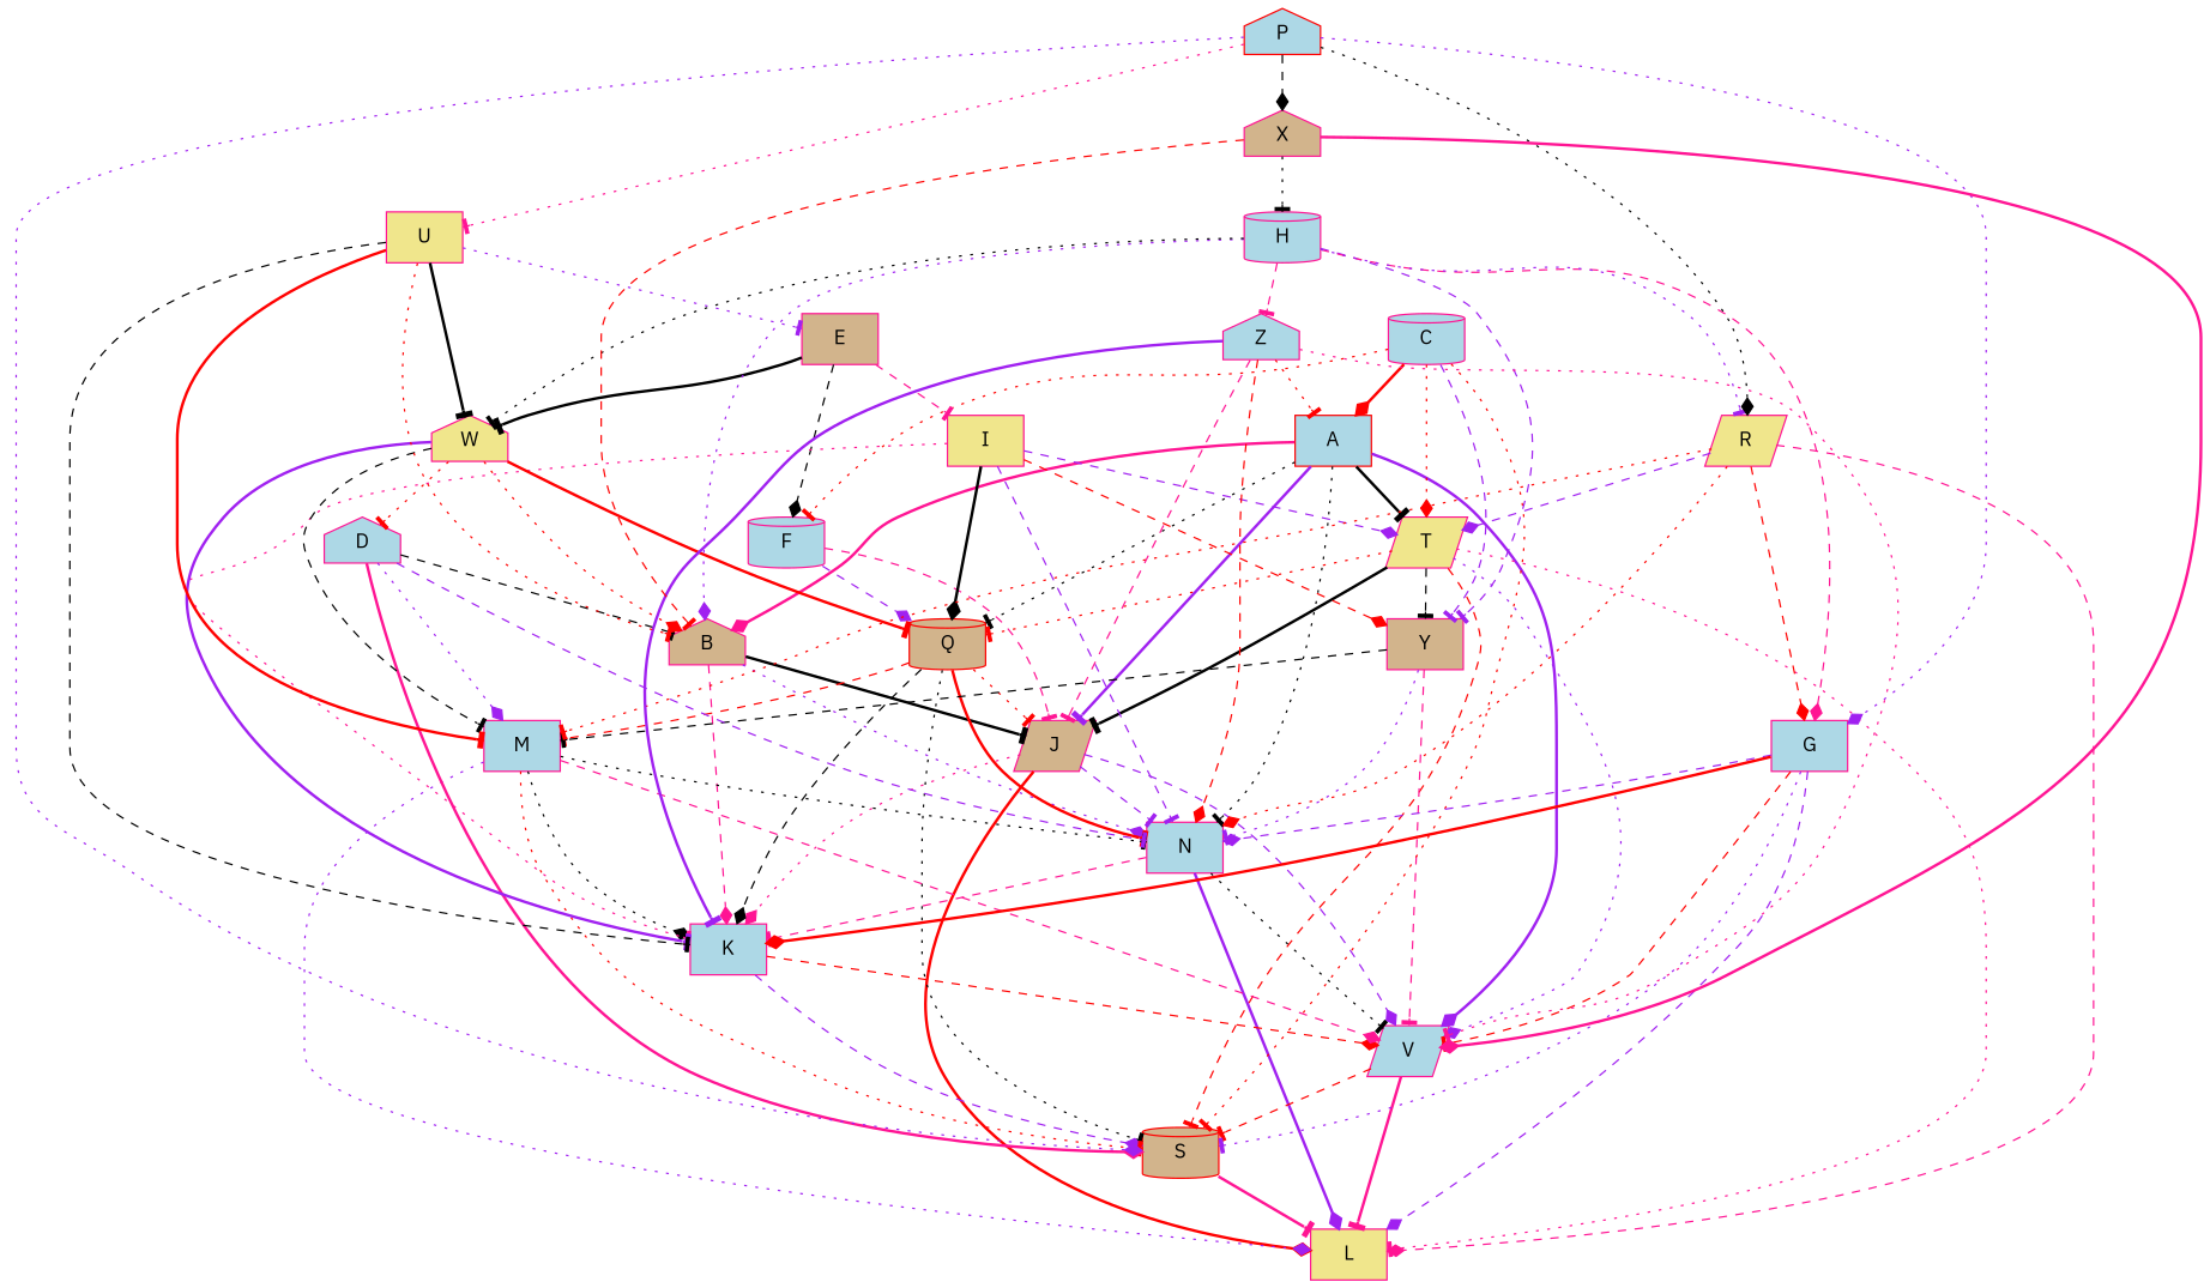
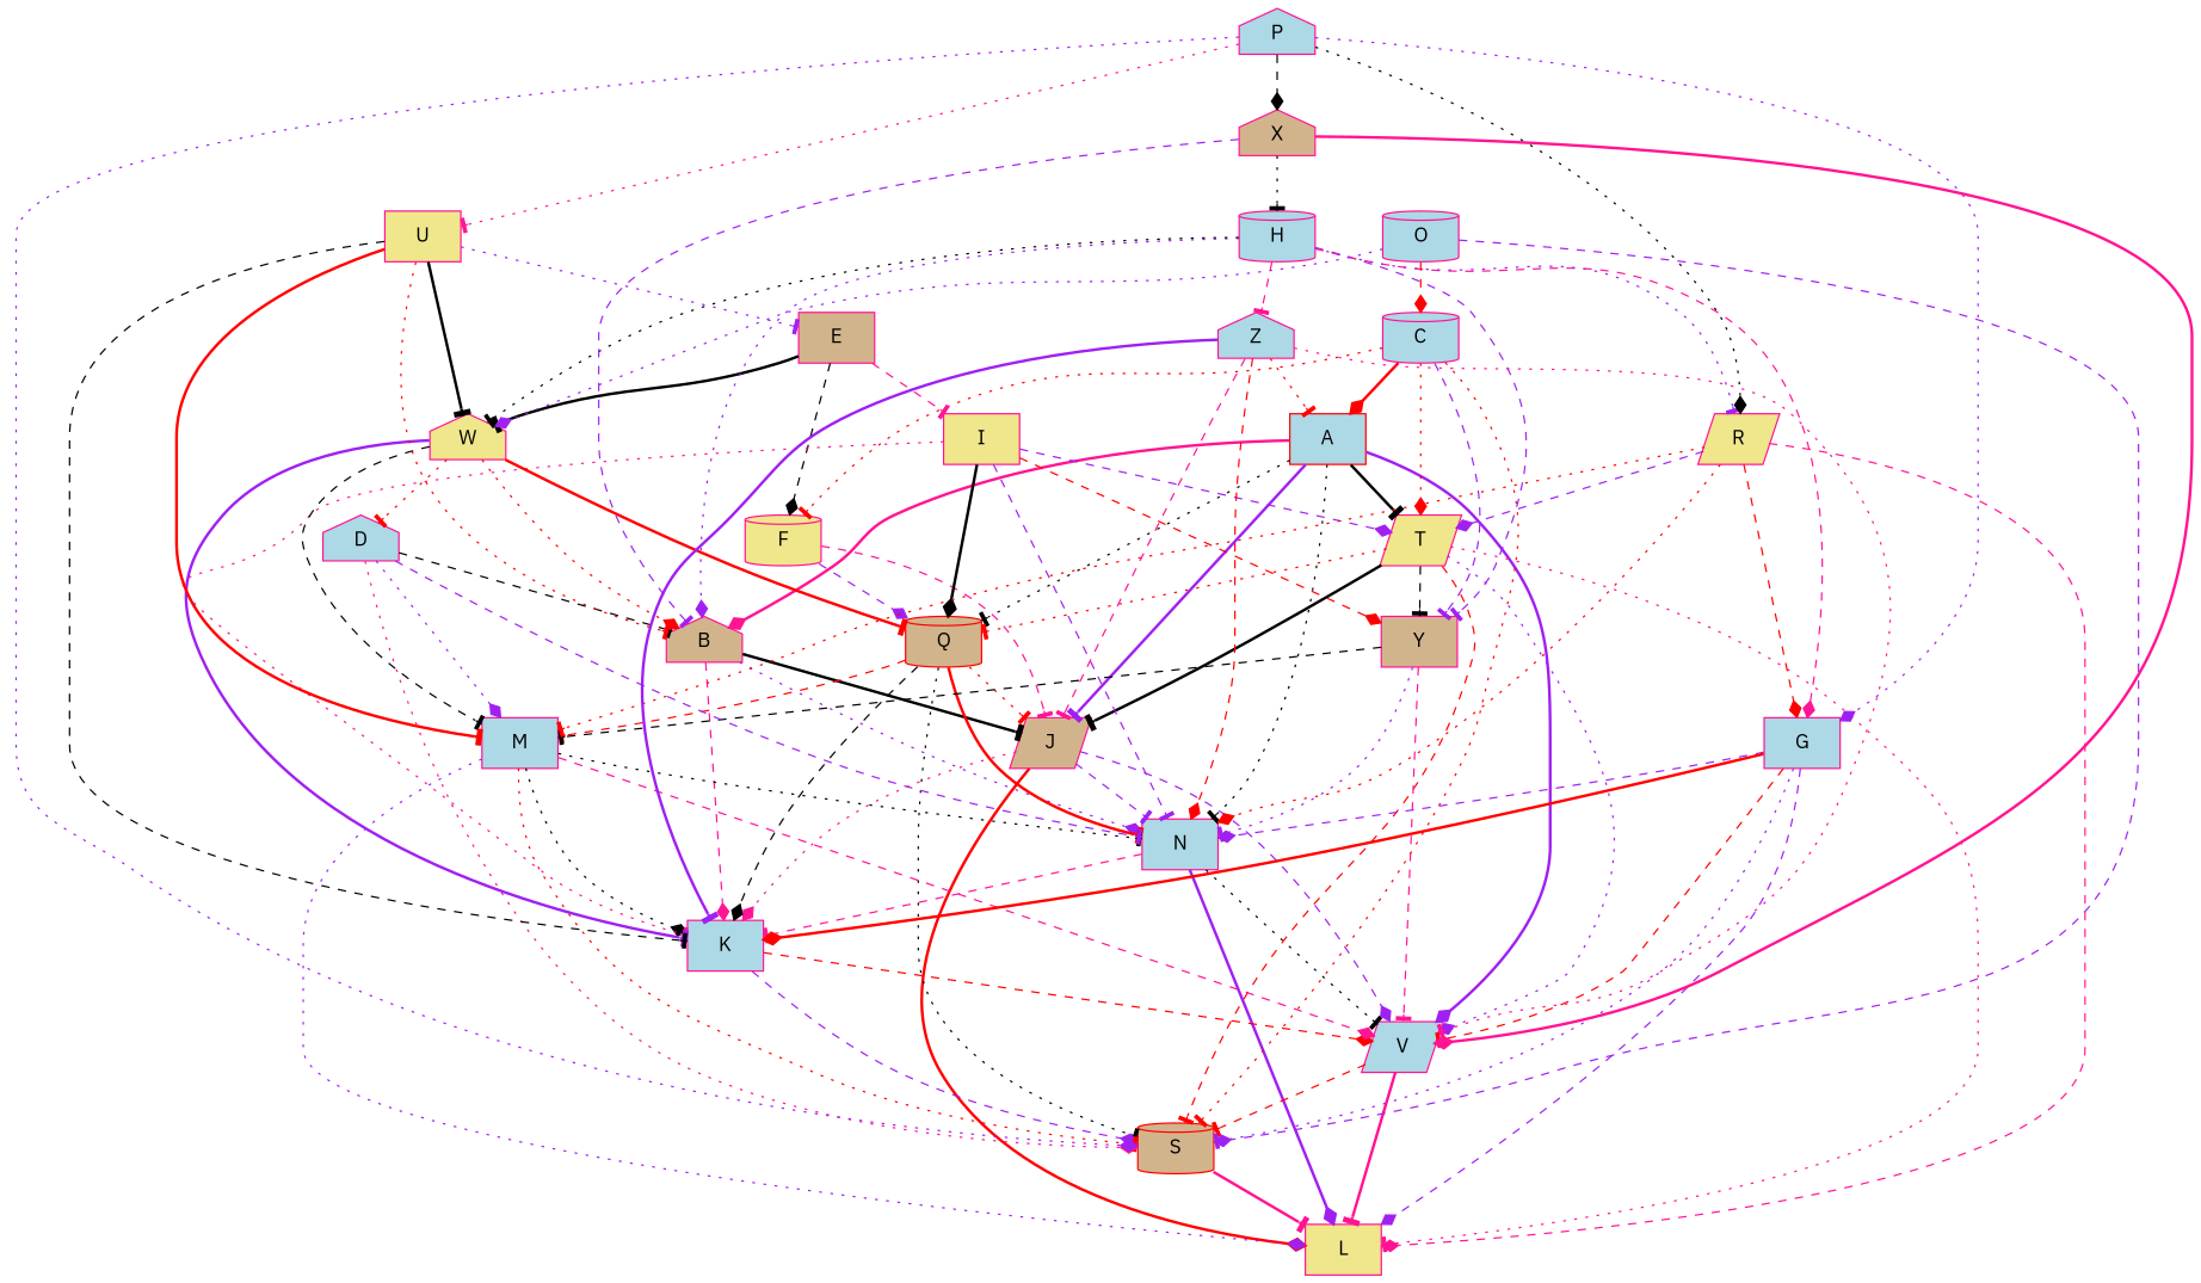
  strict digraph {
    fontname="IBM Plex Sans"
    node [color=deeppink fillcolor=lightblue fontname="IBM Plex Sans" shape=box style=filled]
    edge [arrowhead=tee color=purple fontname="IBM Plex Sans" style=dashed]
    A [color=red]
    B [fillcolor=tan shape=house]
    J [fillcolor=tan shape=parallelogram]
    N
    Q [color=red fillcolor=tan shape=cylinder]
    T [fillcolor=khaki shape=parallelogram]
    V [shape=parallelogram]
    K
    L [fillcolor=khaki]
    S [color=red fillcolor=tan shape=cylinder]
    M
    Y [fillcolor=tan]
    C [shape=cylinder]
-   F [shape=cylinder]
+   F [fillcolor=khaki shape=cylinder]
    D [shape=house]
    E [fillcolor=tan]
    I [fillcolor=khaki]
    W [fillcolor=khaki shape=house]
    G
    H [shape=cylinder]
    R [fillcolor=khaki shape=parallelogram]
    Z [shape=house]
-   P [color=red shape=house]
+   O [shape=cylinder]
+   P [shape=house]
    U [fillcolor=khaki]
    X [fillcolor=tan shape=house]
    A -> B [arrowhead=diamond color=deeppink style=bold]
    A -> J [style=bold]
    A -> N [color=black style=dotted]
    A -> Q [color=black style=dotted]
    A -> T [color=black style=bold]
    A -> V [arrowhead=diamond style=bold]
    B -> J [color=black style=bold]
    B -> N [arrowhead=diamond style=dotted]
    B -> K [arrowhead=diamond color=deeppink]
    J -> N
    J -> V [arrowhead=diamond]
    J -> K [arrowhead=diamond color=deeppink style=dotted]
    J -> L [arrowhead=diamond color=red style=bold]
    N -> V [color=black style=dotted]
    N -> K [color=deeppink]
    N -> L [arrowhead=diamond style=bold]
    Q -> J [color=red style=dotted]
    Q -> N [color=red style=bold]
    Q -> K [arrowhead=diamond color=black]
    Q -> S [color=black style=dotted]
    Q -> M [color=red]
    T -> J [color=black style=bold]
    T -> Q [color=red style=dotted]
    T -> V [arrowhead=diamond style=dotted]
    T -> L [color=deeppink style=dotted]
    T -> S [color=red]
    T -> Y [color=black]
    V -> L [color=deeppink style=bold]
    V -> S [color=red]
    K -> V [arrowhead=diamond color=red]
    K -> S [arrowhead=diamond]
    S -> L [color=deeppink style=bold]
    M -> N [color=black style=dotted]
    M -> V [arrowhead=diamond color=deeppink]
    M -> K [arrowhead=diamond color=black style=dotted]
    M -> L [arrowhead=diamond style=dotted]
    M -> S [color=red style=dotted]
    Y -> N [style=dotted]
    Y -> V [color=deeppink]
    Y -> M [color=black]
    C -> A [arrowhead=diamond color=red style=bold]
    C -> T [arrowhead=diamond color=red style=dotted]
    C -> S [color=red style=dotted]
    C -> Y
    C -> F [color=red style=dotted]
    F -> J [color=deeppink]
    F -> Q [arrowhead=diamond]
    D -> B [color=black]
    D -> N
-   D -> S [arrowhead=diamond color=deeppink style=bold]
+   D -> S [arrowhead=diamond color=deeppink style=dotted]
    D -> M [arrowhead=diamond style=dotted]
    E -> F [arrowhead=diamond color=black]
    E -> I [color=deeppink]
    E -> W [color=black style=bold]
    I -> N
    I -> Q [arrowhead=diamond color=black style=bold]
    I -> T [arrowhead=diamond]
    I -> K [color=deeppink style=dotted]
    I -> Y [arrowhead=diamond color=red]
    W -> B [arrowhead=diamond color=red style=dotted]
    W -> Q [color=red style=bold]
    W -> K [style=bold]
    W -> M [color=black]
    W -> D [color=red style=dotted]
    G -> N [arrowhead=diamond]
    G -> V [color=red]
    G -> K [arrowhead=diamond color=red style=bold]
    G -> L [arrowhead=diamond]
    G -> S [style=dotted]
    H -> B [arrowhead=diamond style=dotted]
    H -> Y
    H -> W [color=black style=dotted]
    H -> G [arrowhead=diamond color=deeppink]
    H -> R [style=dotted]
    H -> Z [color=deeppink]
    R -> N [arrowhead=diamond color=red style=dotted]
    R -> T [arrowhead=diamond]
    R -> L [arrowhead=diamond color=deeppink]
    R -> M [color=red style=dotted]
    R -> G [arrowhead=diamond color=red]
    Z -> A [color=red style=dotted]
    Z -> J [color=deeppink]
    Z -> N [arrowhead=diamond color=red]
    Z -> V [color=deeppink style=dotted]
    Z -> K [style=bold]
+   O -> S [arrowhead=diamond]
+   O -> C [arrowhead=diamond color=red]
+   O -> W [arrowhead=diamond style=dotted]
    P -> S [arrowhead=diamond style=dotted]
    P -> G [arrowhead=diamond style=dotted]
    P -> R [arrowhead=diamond color=black style=dotted]
    P -> U [color=deeppink style=dotted]
    P -> X [arrowhead=diamond color=black]
    U -> B [color=red style=dotted]
    U -> K [color=black]
    U -> M [color=red style=bold]
    U -> E [style=dotted]
    U -> W [color=black style=bold]
-   X -> B [color=red]
+   X -> B
    X -> V [arrowhead=diamond color=deeppink style=bold]
    X -> H [color=black style=dotted]
  }
